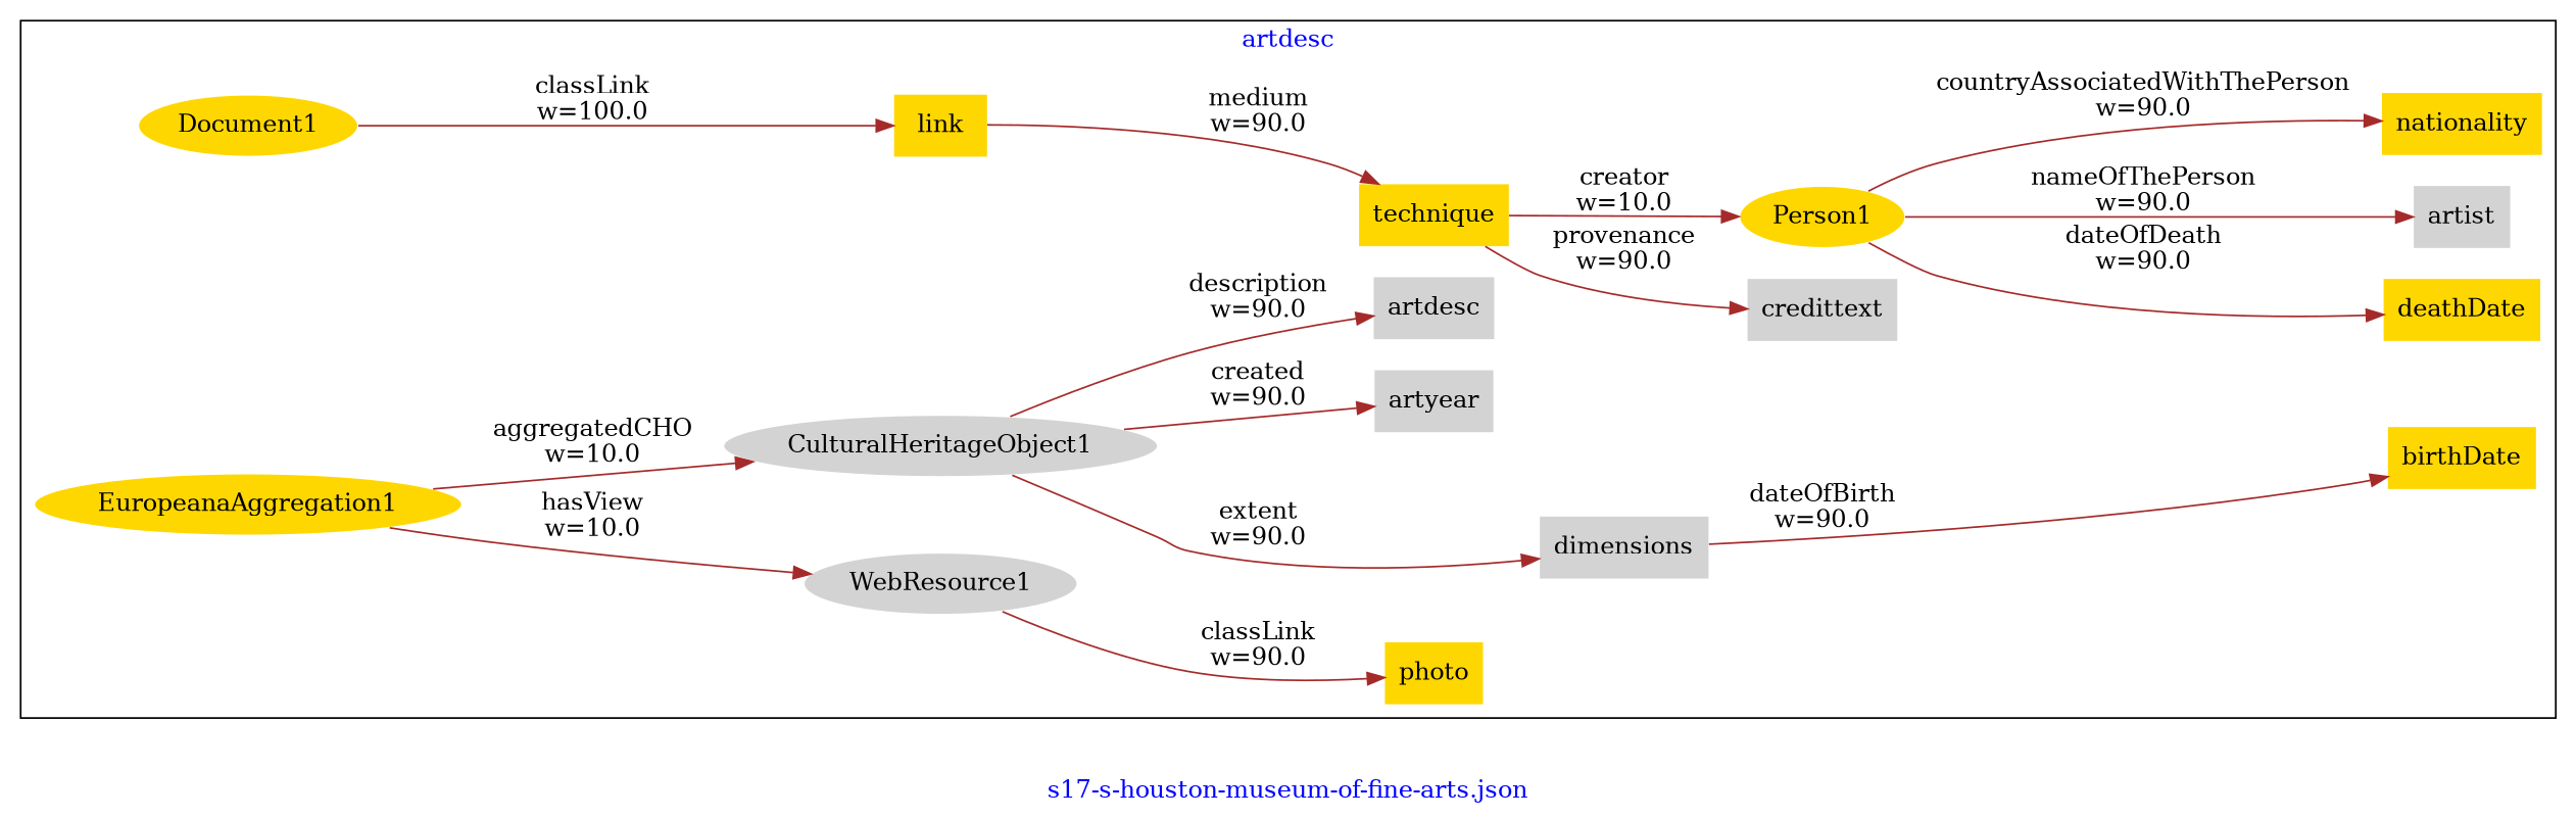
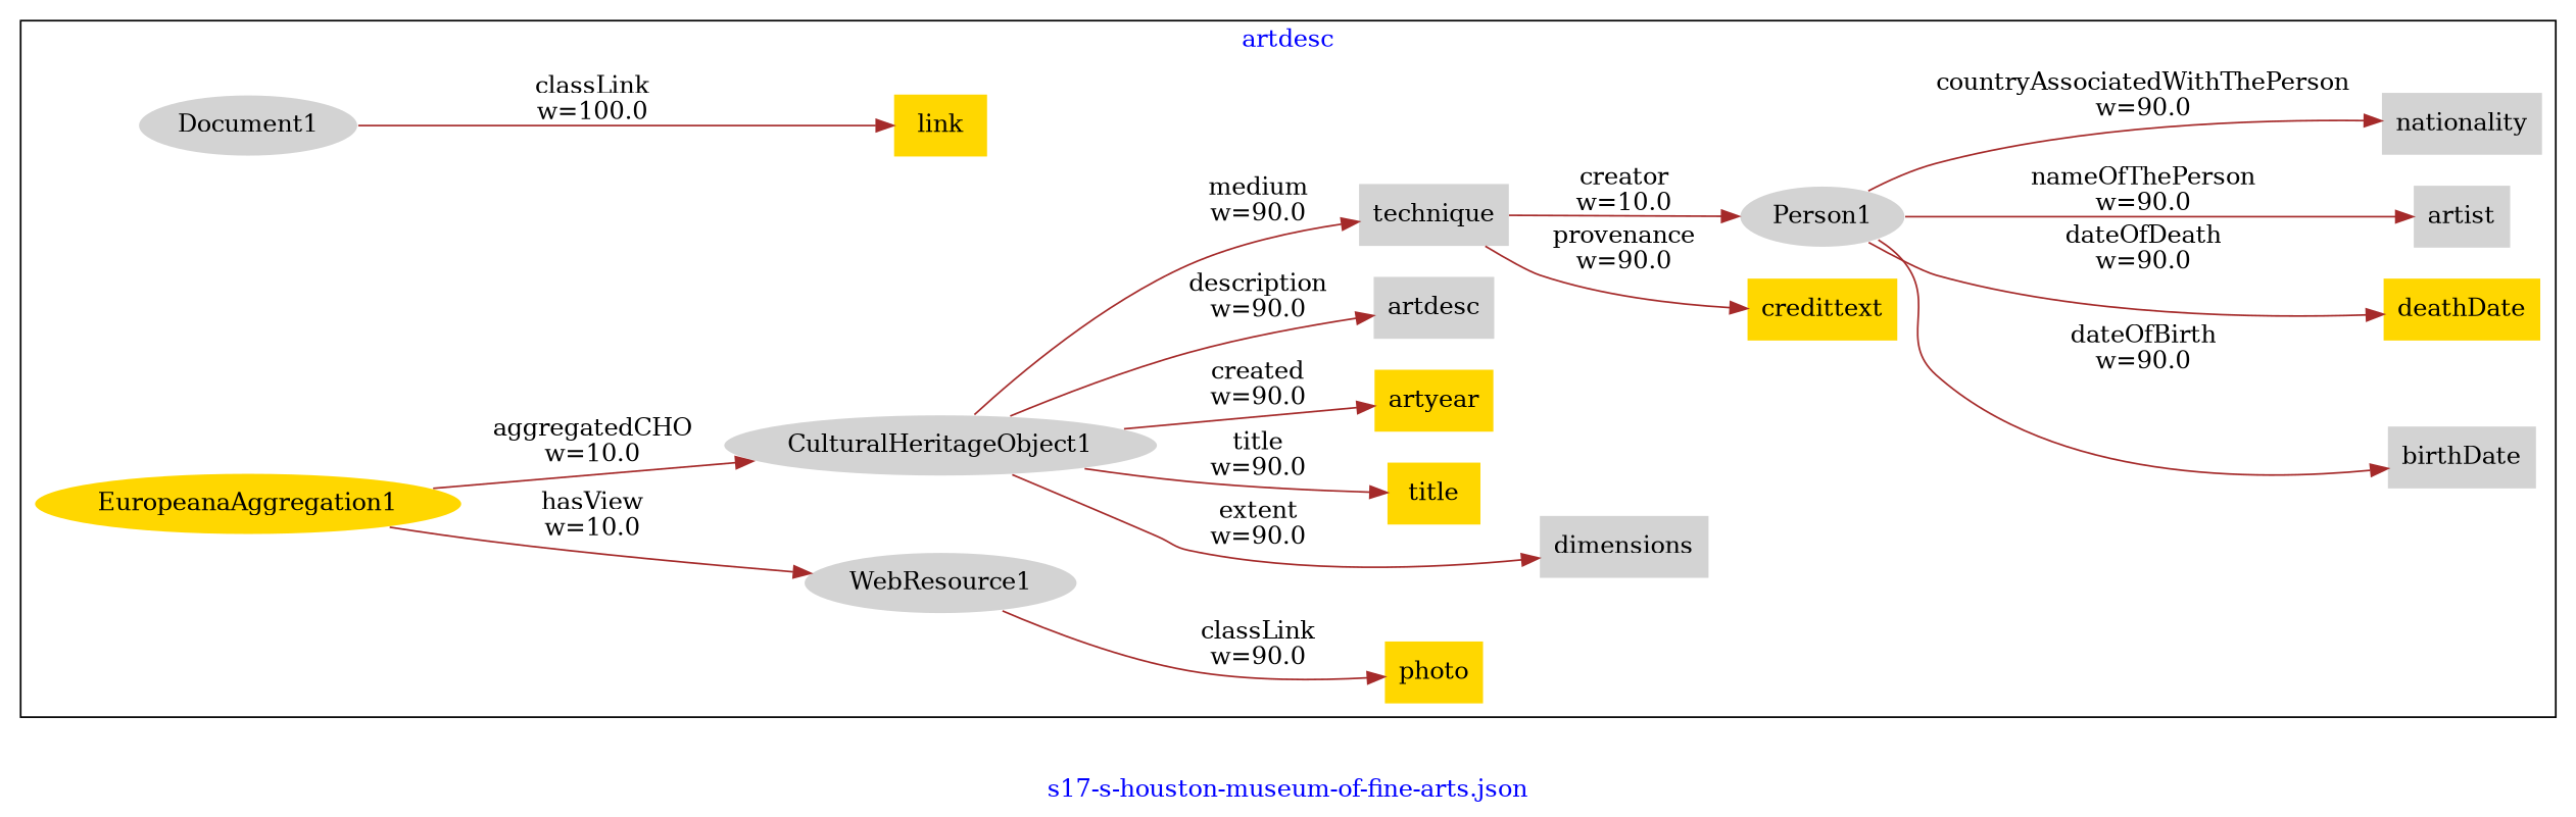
  digraph {
    fontcolor=blue
    label="s17-s-houston-museum-of-fine-arts.json"
    rankdir=LR
    remincross=true
    node [fillcolor=gold style=filled shape=plaintext]
    edge [color=brown fontcolor=black]
    n1 [color=white fillcolor=lightgray label="CulturalHeritageObject1\n" shape=""]
-   n2 [fillcolor=lightgray label="artyear\n"]
-   n3 [color=white label="Person1\n" shape=""]
+   n2 [label="artyear\n"]
+   n3 [color=white fillcolor=lightgray label="Person1\n" shape=""]
    n4 [fillcolor=lightgray label="artdesc\n"]
    n5 [fillcolor=lightgray label="dimensions\n"]
-   n6 [label="technique\n"]
-   n7 [fillcolor=lightgray label="credittext\n"]
-   n9 [color=white label="Document1\n" shape=""]
-   n10 [label="nationality\n"]
-   n11 [label="birthDate\n"]
+   n6 [fillcolor=lightgray label="technique\n"]
+   n7 [label="credittext\n"]
+   n8 [label="title\n"]
+   n9 [color=white fillcolor=lightgray label="Document1\n" shape=""]
+   n10 [fillcolor=lightgray label="nationality\n"]
+   n11 [fillcolor=lightgray label="birthDate\n"]
    n12 [label="deathDate\n"]
    n13 [fillcolor=lightgray label="artist\n"]
    n14 [color=white label="EuropeanaAggregation1\n" shape=""]
    n15 [color=white fillcolor=lightgray label="WebResource1\n" shape=""]
    n16 [label="photo\n"]
    n17 [label="link\n"]
    subgraph cluster_1 {
      label=artdesc
      n1
      n2
      n3
      n4
      n5
      n6
      n7
+     n8
      n9
      n10
      n11
      n12
      n13
      n14
      n15
      n16
      n17
    }
    n1 -> n2 [label="created\nw=90.0"]
    n1 -> n4 [label="description\nw=90.0"]
    n1 -> n5 [label="extent\nw=90.0"]
-   n17 -> n6 [label="medium\nw=90.0"]
+   n1 -> n6 [label="medium\nw=90.0"]
+   n1 -> n8 [label="title\nw=90.0"]
    n3 -> n10 [label="countryAssociatedWithThePerson\nw=90.0"]
-   n5 -> n11 [label="dateOfBirth\nw=90.0"]
+   n3 -> n11 [label="dateOfBirth\nw=90.0"]
    n3 -> n12 [label="dateOfDeath\nw=90.0"]
    n3 -> n13 [label="nameOfThePerson\nw=90.0"]
    n6 -> n3 [label="creator\nw=10.0"]
    n6 -> n7 [label="provenance\nw=90.0"]
    n9 -> n17 [label="classLink\nw=100.0"]
    n14 -> n1 [label="aggregatedCHO\nw=10.0"]
    n14 -> n15 [label="hasView\nw=10.0"]
    n15 -> n16 [label="classLink\nw=90.0"]
  }
